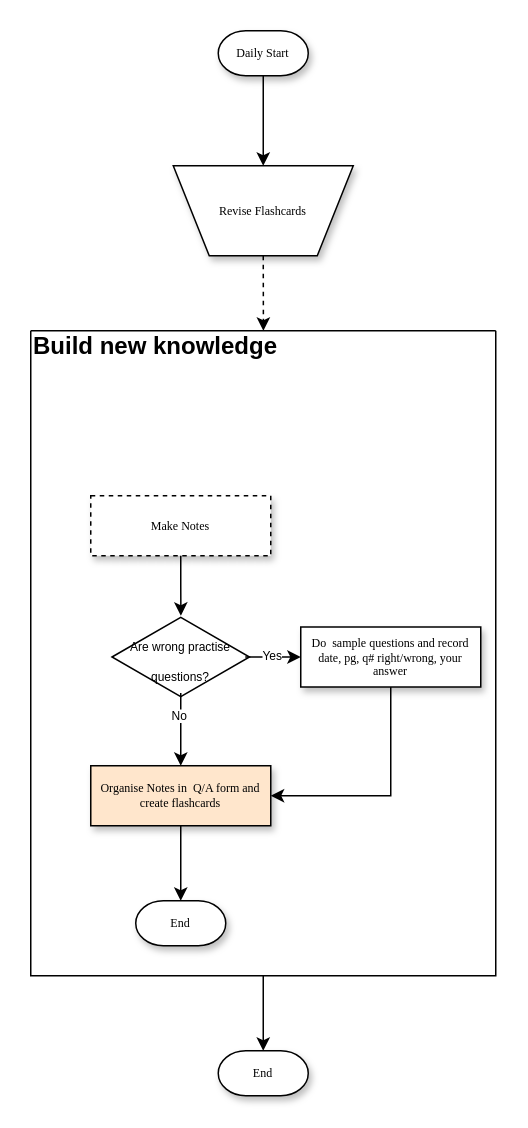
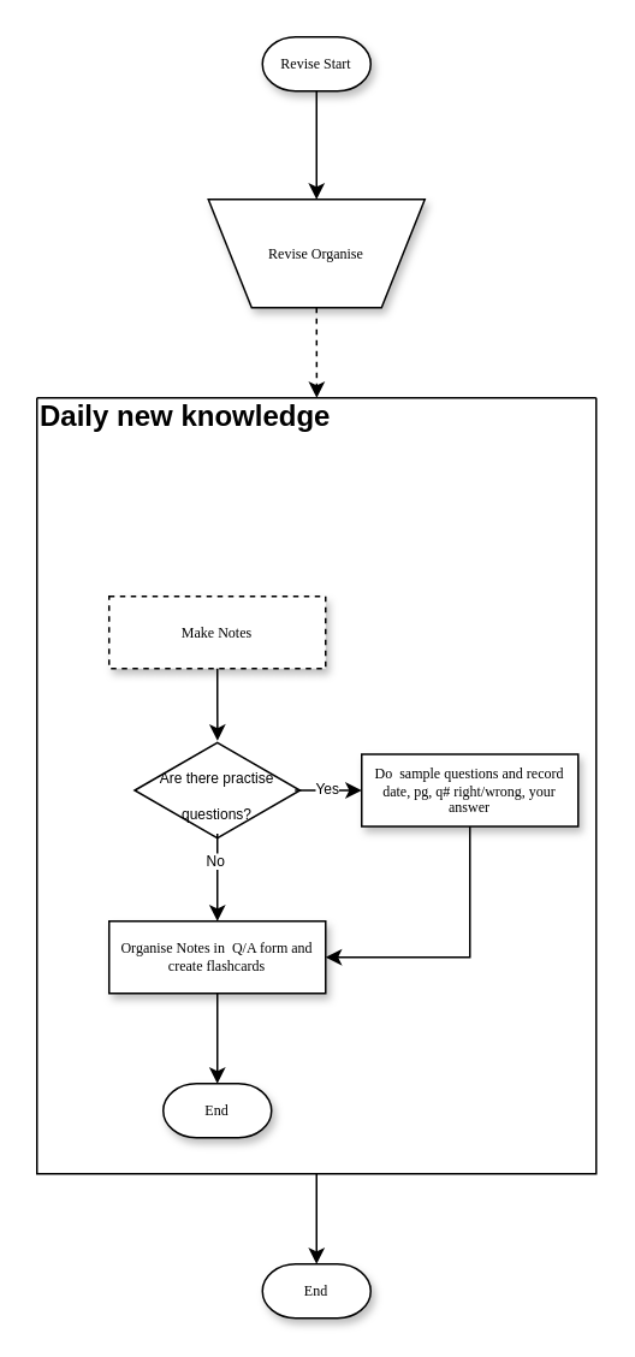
  <mxCell id="0" />
  <mxCell id="1" parent="0" />
  <mxCell id="2" value="" style="swimlane;startSize=0;" vertex="1" parent="1"><mxGeometry x="20" y="220" width="310" height="430" as="geometry" /></mxCell>
  <mxCell id="3" value="End" style="strokeWidth=1;html=1;shape=mxgraph.flowchart.terminator;whiteSpace=wrap;rounded=0;shadow=1;labelBackgroundColor=none;fontFamily=Verdana;fontSize=8;align=center;" parent="2" vertex="1"><mxGeometry x="70" y="380" width="60" height="30" as="geometry" /></mxCell>
  <mxCell id="4" value="Do &amp;nbsp;sample questions and record date, pg, q# right/wrong, your answer" style="whiteSpace=wrap;html=1;rounded=0;shadow=1;labelBackgroundColor=none;strokeWidth=1;fontFamily=Verdana;fontSize=8;align=center;" vertex="1" parent="2"><mxGeometry x="180" y="197.5" width="120" height="40" as="geometry" /></mxCell>
- <mxCell id="5" value="&lt;p&gt;&lt;font style=&quot;font-size: 8px; line-height: 0.8;&quot;&gt;Are wrong practise questions?&lt;/font&gt;&lt;/p&gt;" style="html=1;whiteSpace=wrap;aspect=fixed;shape=isoRectangle;fontSize=16;spacing=0;" vertex="1" parent="2"><mxGeometry x="54.17" y="190" width="91.67" height="55" as="geometry" /></mxCell>
+ <mxCell id="5" value="&lt;p&gt;&lt;font style=&quot;font-size: 8px; line-height: 0.8;&quot;&gt;Are there practise questions?&lt;/font&gt;&lt;/p&gt;" style="html=1;whiteSpace=wrap;aspect=fixed;shape=isoRectangle;fontSize=16;spacing=0;" vertex="1" parent="2"><mxGeometry x="54.17" y="190" width="91.67" height="55" as="geometry" /></mxCell>
  <mxCell id="6" value="" style="endArrow=classic;html=1;rounded=0;fontSize=8;exitX=0.5;exitY=0.936;exitDx=0;exitDy=0;exitPerimeter=0;entryX=0.5;entryY=0;entryDx=0;entryDy=0;" edge="1" parent="2" source="5" target="10"><mxGeometry width="50" height="50" relative="1" as="geometry"><mxPoint x="160" y="430" as="sourcePoint" /><mxPoint x="210" y="380" as="targetPoint" /></mxGeometry></mxCell>
  <mxCell id="7" value="No" style="edgeLabel;html=1;align=center;verticalAlign=middle;resizable=0;points=[];fontSize=8;" vertex="1" connectable="0" parent="6"><mxGeometry x="-0.394" y="-2" relative="1" as="geometry"><mxPoint as="offset" /></mxGeometry></mxCell>
  <mxCell id="8" value="" style="endArrow=classic;html=1;rounded=0;fontSize=8;entryX=0;entryY=0.5;entryDx=0;entryDy=0;exitX=0.969;exitY=0.5;exitDx=0;exitDy=0;exitPerimeter=0;" edge="1" parent="2" source="5" target="4"><mxGeometry width="50" height="50" relative="1" as="geometry"><mxPoint x="-130" y="250" as="sourcePoint" /><mxPoint x="-80" y="200" as="targetPoint" /></mxGeometry></mxCell>
  <mxCell id="9" value="Yes" style="edgeLabel;html=1;align=center;verticalAlign=middle;resizable=0;points=[];fontSize=8;" vertex="1" connectable="0" parent="8"><mxGeometry x="-0.027" y="1" relative="1" as="geometry"><mxPoint as="offset" /></mxGeometry></mxCell>
- <mxCell id="10" value="Organise Notes in &amp;nbsp;Q/A form and create flashcards" style="whiteSpace=wrap;html=1;rounded=0;shadow=1;labelBackgroundColor=none;strokeWidth=1;fontFamily=Verdana;fontSize=8;align=center;fillColor=#ffe6cc;" vertex="1" parent="2"><mxGeometry x="40.01" y="290" width="120" height="40" as="geometry" /></mxCell>
+ <mxCell id="10" value="Organise Notes in &amp;nbsp;Q/A form and create flashcards" style="whiteSpace=wrap;html=1;rounded=0;shadow=1;labelBackgroundColor=none;strokeWidth=1;fontFamily=Verdana;fontSize=8;align=center;" vertex="1" parent="2"><mxGeometry x="40.01" y="290" width="120" height="40" as="geometry" /></mxCell>
  <mxCell id="11" value="" style="edgeStyle=segmentEdgeStyle;endArrow=classic;html=1;rounded=0;fontSize=8;exitX=0.5;exitY=1;exitDx=0;exitDy=0;entryX=1;entryY=0.5;entryDx=0;entryDy=0;" edge="1" parent="2" source="4" target="10"><mxGeometry width="50" height="50" relative="1" as="geometry"><mxPoint x="-130" y="250" as="sourcePoint" /><mxPoint x="-80" y="200" as="targetPoint" /><Array as="points"><mxPoint x="240" y="310" /></Array></mxGeometry></mxCell>
  <mxCell id="12" value="Make Notes" style="whiteSpace=wrap;html=1;rounded=0;shadow=1;labelBackgroundColor=none;strokeWidth=1;fontFamily=Verdana;fontSize=8;align=center;dashed=1;" vertex="1" parent="2"><mxGeometry x="40" y="110" width="120" height="40" as="geometry" /></mxCell>
  <mxCell id="13" style="edgeStyle=orthogonalEdgeStyle;rounded=0;orthogonalLoop=1;jettySize=auto;html=1;exitX=0.5;exitY=1;exitDx=0;exitDy=0;fontSize=8;" edge="1" parent="2" source="12" target="5"><mxGeometry relative="1" as="geometry" /></mxCell>
  <mxCell id="14" value="" style="endArrow=classic;html=1;rounded=0;fontSize=8;exitX=0.5;exitY=1;exitDx=0;exitDy=0;entryX=0.5;entryY=0;entryDx=0;entryDy=0;entryPerimeter=0;" edge="1" parent="2" source="10" target="3"><mxGeometry width="50" height="50" relative="1" as="geometry"><mxPoint x="-130" y="240" as="sourcePoint" /><mxPoint x="-80" y="190" as="targetPoint" /></mxGeometry></mxCell>
- <mxCell id="15" value="Build new knowledge" style="text;strokeColor=none;fillColor=none;html=1;fontSize=16;fontStyle=1;verticalAlign=middle;align=left;" vertex="1" parent="2"><mxGeometry y="-10" width="220" height="40" as="geometry" /></mxCell>
- <mxCell id="16" value="Daily Start" style="strokeWidth=1;html=1;shape=mxgraph.flowchart.terminator;whiteSpace=wrap;rounded=0;shadow=1;labelBackgroundColor=none;fontFamily=Verdana;fontSize=8;align=center;" vertex="1" parent="1"><mxGeometry x="145" y="20" width="60" height="30" as="geometry" /></mxCell>
+ <mxCell id="15" value="Daily new knowledge" style="text;strokeColor=none;fillColor=none;html=1;fontSize=16;fontStyle=1;verticalAlign=middle;align=left;" vertex="1" parent="2"><mxGeometry y="-10" width="220" height="40" as="geometry" /></mxCell>
+ <mxCell id="16" value="Revise Start" style="strokeWidth=1;html=1;shape=mxgraph.flowchart.terminator;whiteSpace=wrap;rounded=0;shadow=1;labelBackgroundColor=none;fontFamily=Verdana;fontSize=8;align=center;" vertex="1" parent="1"><mxGeometry x="145" y="20" width="60" height="30" as="geometry" /></mxCell>
  <mxCell id="17" value="" style="endArrow=classic;html=1;rounded=0;fontSize=8;exitX=0.5;exitY=1;exitDx=0;exitDy=0;exitPerimeter=0;" edge="1" parent="1" source="16"><mxGeometry width="50" height="50" relative="1" as="geometry"><mxPoint x="285" y="280" as="sourcePoint" /><mxPoint x="175" y="110" as="targetPoint" /></mxGeometry></mxCell>
- <mxCell id="18" value="Revise Flashcards" style="shape=trapezoid;whiteSpace=wrap;html=1;rounded=0;shadow=1;labelBackgroundColor=none;strokeWidth=1;fontFamily=Verdana;fontSize=8;align=center;flipV=1;" vertex="1" parent="1"><mxGeometry x="115" y="110" width="120" height="60" as="geometry" /></mxCell>
+ <mxCell id="18" value="Revise Organise" style="shape=trapezoid;whiteSpace=wrap;html=1;rounded=0;shadow=1;labelBackgroundColor=none;strokeWidth=1;fontFamily=Verdana;fontSize=8;align=center;flipV=1;" vertex="1" parent="1"><mxGeometry x="115" y="110" width="120" height="60" as="geometry" /></mxCell>
  <mxCell id="19" value="" style="endArrow=classic;html=1;rounded=0;fontSize=8;exitX=0.5;exitY=1;exitDx=0;exitDy=0;entryX=0.705;entryY=0.25;entryDx=0;entryDy=0;entryPerimeter=0;dashed=1;" edge="1" parent="1" source="18" target="15"><mxGeometry width="50" height="50" relative="1" as="geometry"><mxPoint x="285" y="380" as="sourcePoint" /><mxPoint x="335" y="330" as="targetPoint" /></mxGeometry></mxCell>
  <mxCell id="20" value="End" style="strokeWidth=1;html=1;shape=mxgraph.flowchart.terminator;whiteSpace=wrap;rounded=0;shadow=1;labelBackgroundColor=none;fontFamily=Verdana;fontSize=8;align=center;" vertex="1" parent="1"><mxGeometry x="145" y="700" width="60" height="30" as="geometry" /></mxCell>
  <mxCell id="21" value="" style="endArrow=classic;html=1;rounded=0;fontSize=8;exitX=0.5;exitY=1;exitDx=0;exitDy=0;entryX=0.5;entryY=0;entryDx=0;entryDy=0;entryPerimeter=0;" edge="1" parent="1" source="2" target="20"><mxGeometry width="50" height="50" relative="1" as="geometry"><mxPoint x="285" y="420" as="sourcePoint" /><mxPoint x="335" y="370" as="targetPoint" /></mxGeometry></mxCell>
